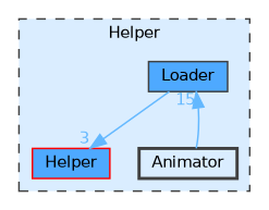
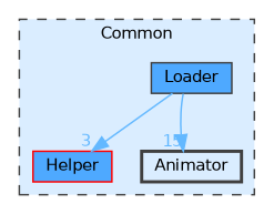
  digraph {
    compound=true
    node [color=grey25 fillcolor="#4ea9ff" fontname=Helvetica fontsize=10 shape=box style=filled]
    edge [color=steelblue1 fontcolor=steelblue1 fontname=Helvetica fontsize=10 labeldistance=1.5 labelfontname=Helvetica labelfontsize=10]
    n1 [height=0.2 label=Loader width=0.4]
    n2 [color=red height=0.2 label=Helper width=0.4]
    n3 [fillcolor="#daedff" height=0.2 label=Animator style="filled,bold" width=0.4]
    subgraph cluster_1 {
      bgcolor="#daedff"
      fontname=Helvetica
      fontsize=10
-     label=Helper
+     label=Common
      pencolor=grey25
      style="filled,dashed"
      n1
      n2
      n3
    }
    n1 -> n2 [headlabel=3]
-   n3 -> n1 [headlabel=15]
+   n1 -> n3 [headlabel=15]
  }
